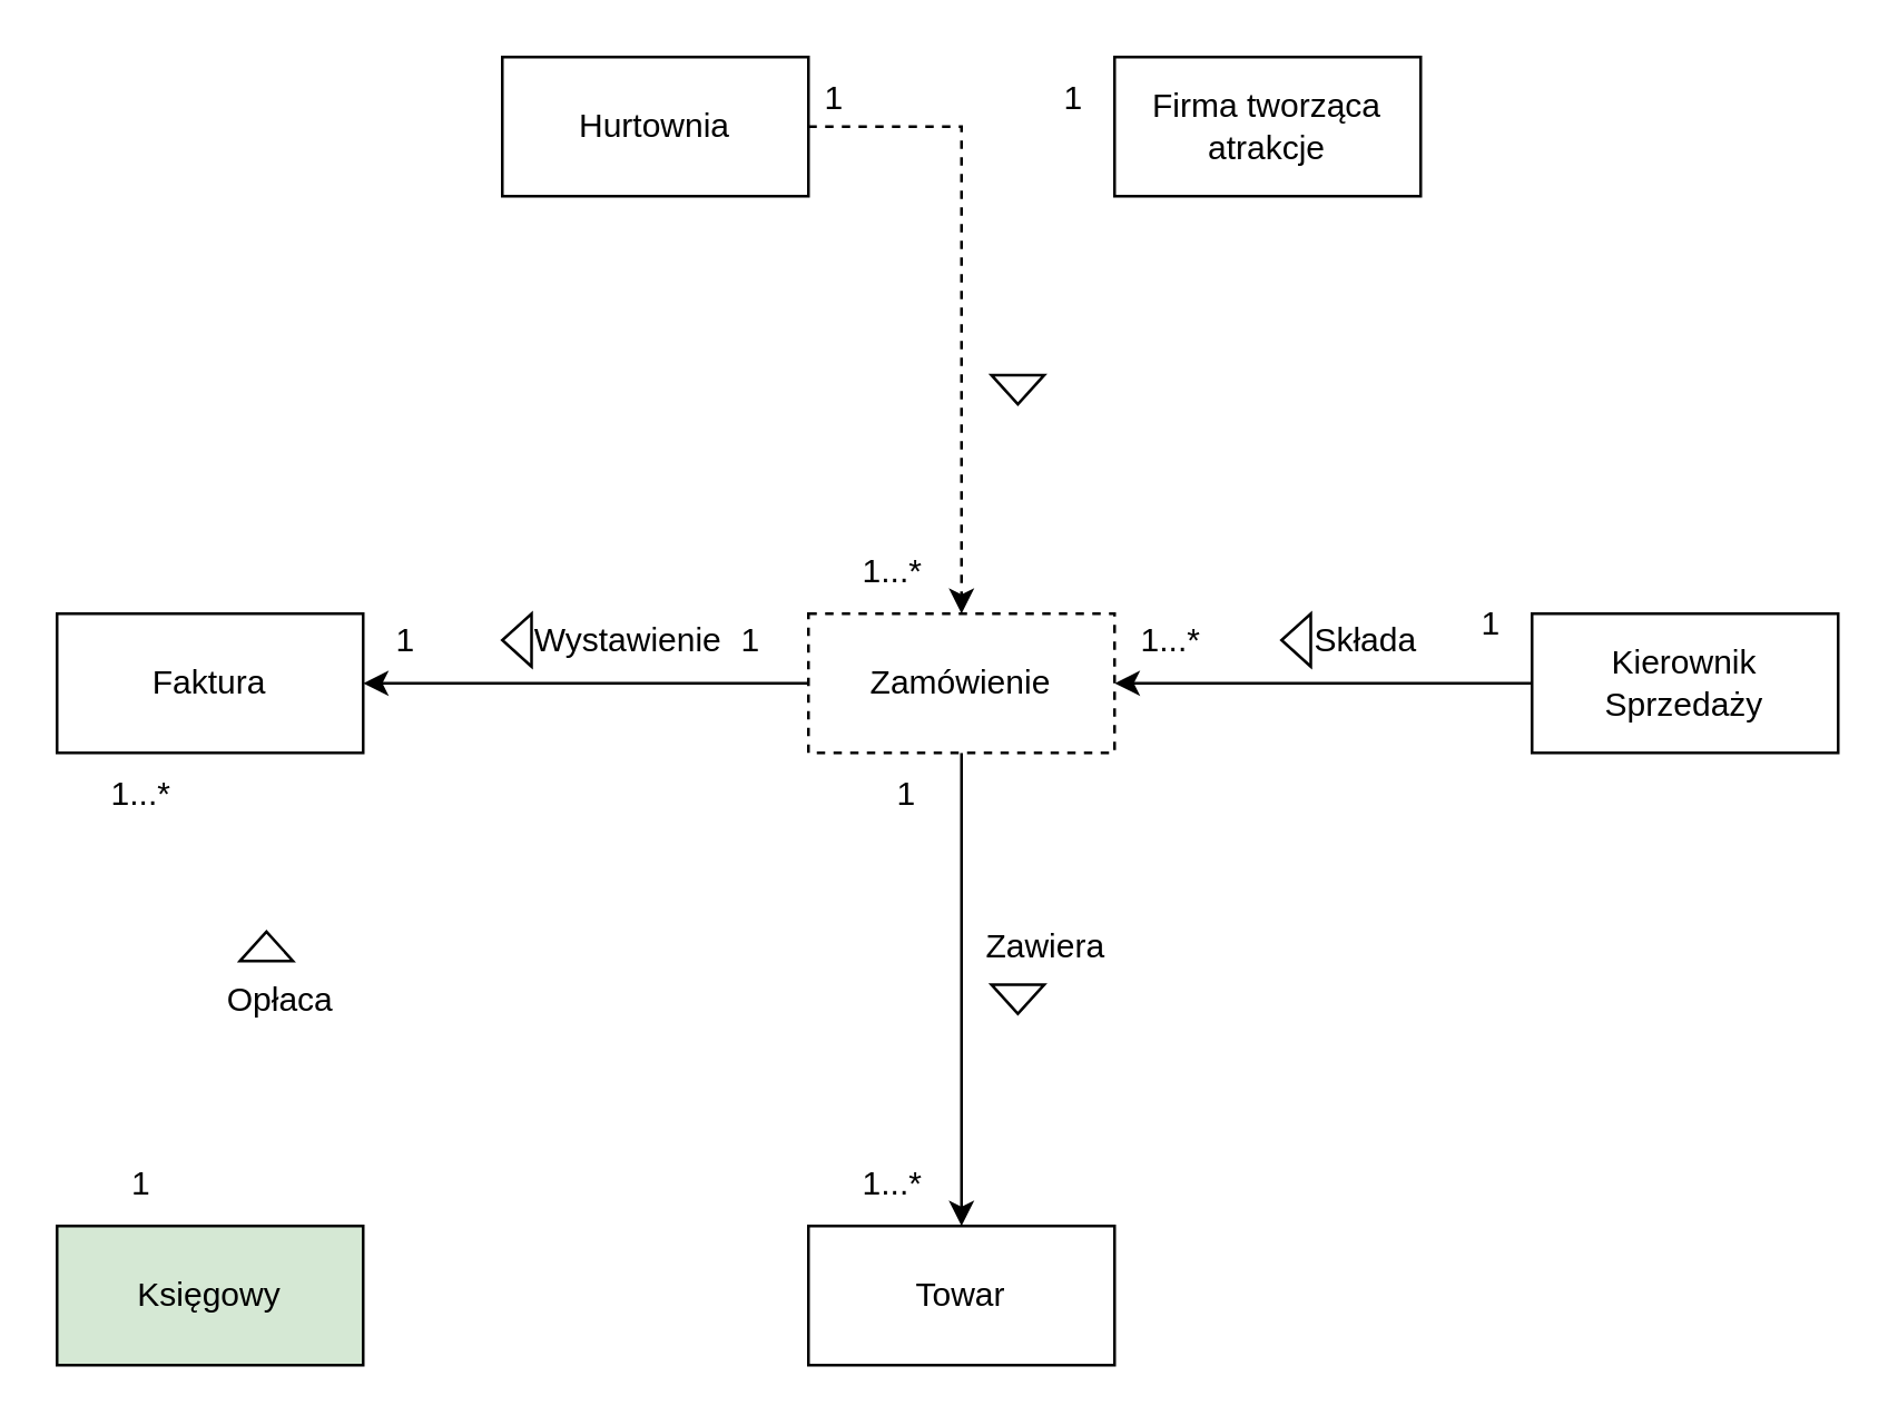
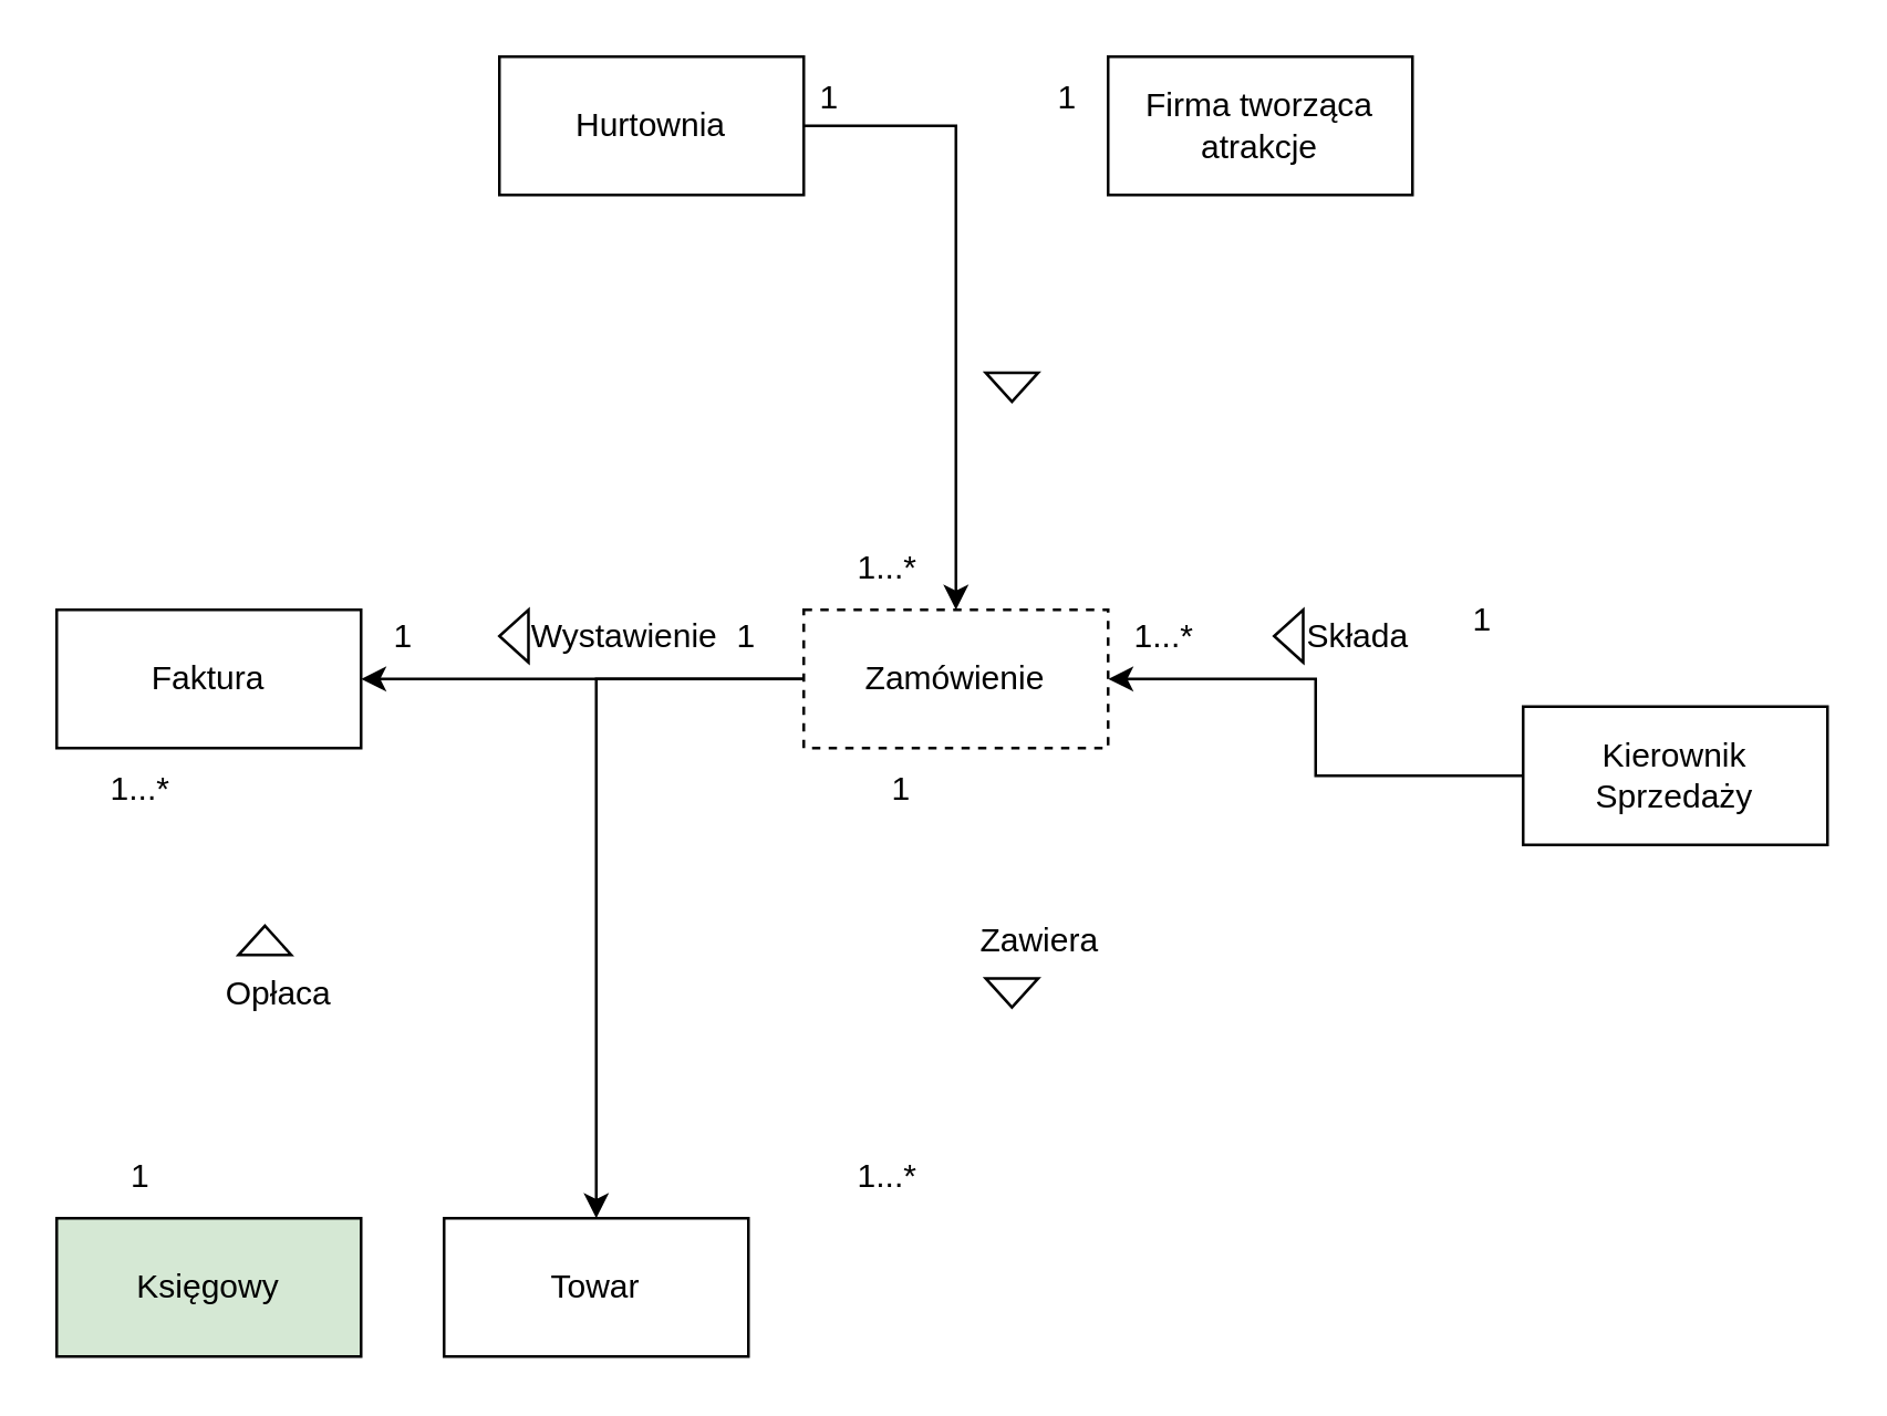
  <mxCell id="0" />
  <mxCell id="1" parent="0" />
- <mxCell id="2" style="edgeStyle=orthogonalEdgeStyle;rounded=0;orthogonalLoop=1;jettySize=auto;html=1;exitX=1;exitY=0.5;exitDx=0;exitDy=0;entryX=0.5;entryY=0;entryDx=0;entryDy=0;dashed=1;" edge="1" parent="1" source="3" target="9"><mxGeometry relative="1" as="geometry" /></mxCell>
+ <mxCell id="2" style="edgeStyle=orthogonalEdgeStyle;rounded=0;orthogonalLoop=1;jettySize=auto;html=1;exitX=1;exitY=0.5;exitDx=0;exitDy=0;entryX=0.5;entryY=0;entryDx=0;entryDy=0;" edge="1" parent="1" source="3" target="9"><mxGeometry relative="1" as="geometry" /></mxCell>
  <mxCell id="3" value="Hurtownia" style="html=1;whiteSpace=wrap;" vertex="1" parent="1"><mxGeometry x="180" y="20" width="110" height="50" as="geometry" /></mxCell>
  <mxCell id="4" style="edgeStyle=orthogonalEdgeStyle;rounded=0;orthogonalLoop=1;jettySize=auto;html=1;entryX=1;entryY=0.5;entryDx=0;entryDy=0;" edge="1" parent="1" source="5" target="9"><mxGeometry relative="1" as="geometry" /></mxCell>
- <mxCell id="5" value="Kierownik Sprzedaży" style="html=1;whiteSpace=wrap;" vertex="1" parent="1"><mxGeometry x="550" y="220" width="110" height="50" as="geometry" /></mxCell>
+ <mxCell id="5" value="Kierownik Sprzedaży" style="html=1;whiteSpace=wrap;" vertex="1" parent="1"><mxGeometry x="550" y="255" width="110" height="50" as="geometry" /></mxCell>
  <mxCell id="6" value="Księgowy" style="html=1;whiteSpace=wrap;fillColor=#d5e8d4;" vertex="1" parent="1"><mxGeometry x="20" y="440" width="110" height="50" as="geometry" /></mxCell>
  <mxCell id="7" style="edgeStyle=orthogonalEdgeStyle;rounded=0;orthogonalLoop=1;jettySize=auto;html=1;entryX=0.5;entryY=0;entryDx=0;entryDy=0;" edge="1" parent="1" source="9" target="10"><mxGeometry relative="1" as="geometry" /></mxCell>
  <mxCell id="8" style="edgeStyle=orthogonalEdgeStyle;rounded=0;orthogonalLoop=1;jettySize=auto;html=1;entryX=1;entryY=0.5;entryDx=0;entryDy=0;" edge="1" parent="1" source="9" target="11"><mxGeometry relative="1" as="geometry" /></mxCell>
  <mxCell id="9" value="Zamówienie" style="html=1;whiteSpace=wrap;dashed=1;" vertex="1" parent="1"><mxGeometry x="290" y="220" width="110" height="50" as="geometry" /></mxCell>
- <mxCell id="10" value="Towar" style="html=1;whiteSpace=wrap;" vertex="1" parent="1"><mxGeometry x="290" y="440" width="110" height="50" as="geometry" /></mxCell>
+ <mxCell id="10" value="Towar" style="html=1;whiteSpace=wrap;" vertex="1" parent="1"><mxGeometry x="160" y="440" width="110" height="50" as="geometry" /></mxCell>
  <mxCell id="11" value="Faktura" style="html=1;whiteSpace=wrap;" vertex="1" parent="1"><mxGeometry x="20" y="220" width="110" height="50" as="geometry" /></mxCell>
  <mxCell id="12" value="" style="triangle;whiteSpace=wrap;html=1;fillColor=light-dark(#FFFFFF,#FFFFFF);fillStyle=solid;rotation=-180;" vertex="1" parent="1"><mxGeometry x="460" y="220" width="10.5" height="19" as="geometry" /></mxCell>
  <mxCell id="13" value="" style="triangle;whiteSpace=wrap;html=1;fillColor=light-dark(#FFFFFF,#FFFFFF);fillStyle=solid;rotation=90;" vertex="1" parent="1"><mxGeometry x="360" y="130" width="10.5" height="19" as="geometry" /></mxCell>
  <mxCell id="14" value="" style="triangle;whiteSpace=wrap;html=1;fillColor=light-dark(#FFFFFF,#FFFFFF);fillStyle=solid;rotation=-90;" vertex="1" parent="1"><mxGeometry x="90" y="330" width="10.5" height="19" as="geometry" /></mxCell>
  <mxCell id="15" value="" style="triangle;whiteSpace=wrap;html=1;fillColor=light-dark(#FFFFFF,#FFFFFF);fillStyle=solid;rotation=-180;" vertex="1" parent="1"><mxGeometry x="180" y="220" width="10.5" height="19" as="geometry" /></mxCell>
  <mxCell id="16" value="" style="triangle;whiteSpace=wrap;html=1;fillColor=light-dark(#FFFFFF,#FFFFFF);fillStyle=solid;rotation=90;" vertex="1" parent="1"><mxGeometry x="360" y="349" width="10.5" height="19" as="geometry" /></mxCell>
  <mxCell id="17" value="1...*" style="text;html=1;align=center;verticalAlign=middle;resizable=0;points=[];autosize=1;strokeColor=none;fillColor=none;" vertex="1" parent="1"><mxGeometry x="300" y="190" width="40" height="30" as="geometry" /></mxCell>
  <mxCell id="18" value="1" style="text;html=1;align=center;verticalAlign=middle;resizable=0;points=[];autosize=1;strokeColor=none;fillColor=none;" vertex="1" parent="1"><mxGeometry x="520" y="209" width="30" height="30" as="geometry" /></mxCell>
  <mxCell id="19" value="1...*" style="text;html=1;align=center;verticalAlign=middle;resizable=0;points=[];autosize=1;strokeColor=none;fillColor=none;" vertex="1" parent="1"><mxGeometry x="400" y="214.5" width="40" height="30" as="geometry" /></mxCell>
  <mxCell id="20" value="1" style="text;html=1;align=center;verticalAlign=middle;resizable=0;points=[];autosize=1;strokeColor=none;fillColor=none;" vertex="1" parent="1"><mxGeometry x="284" y="20" width="30" height="30" as="geometry" /></mxCell>
  <mxCell id="21" value="1" style="text;html=1;align=center;verticalAlign=middle;resizable=0;points=[];autosize=1;strokeColor=none;fillColor=none;" vertex="1" parent="1"><mxGeometry x="310" y="270" width="30" height="30" as="geometry" /></mxCell>
  <mxCell id="22" value="1...*" style="text;html=1;align=center;verticalAlign=middle;resizable=0;points=[];autosize=1;strokeColor=none;fillColor=none;" vertex="1" parent="1"><mxGeometry x="300" y="410" width="40" height="30" as="geometry" /></mxCell>
  <mxCell id="23" value="1" style="text;html=1;align=center;verticalAlign=middle;resizable=0;points=[];autosize=1;strokeColor=none;fillColor=none;" vertex="1" parent="1"><mxGeometry x="254" y="214.5" width="30" height="30" as="geometry" /></mxCell>
  <mxCell id="24" value="1" style="text;html=1;align=center;verticalAlign=middle;resizable=0;points=[];autosize=1;strokeColor=none;fillColor=none;" vertex="1" parent="1"><mxGeometry x="130" y="214.5" width="30" height="30" as="geometry" /></mxCell>
  <mxCell id="25" value="1...*" style="text;html=1;align=center;verticalAlign=middle;resizable=0;points=[];autosize=1;strokeColor=none;fillColor=none;" vertex="1" parent="1"><mxGeometry x="30" y="270" width="40" height="30" as="geometry" /></mxCell>
  <mxCell id="26" value="1" style="text;html=1;align=center;verticalAlign=middle;resizable=0;points=[];autosize=1;strokeColor=none;fillColor=none;" vertex="1" parent="1"><mxGeometry x="35" y="410" width="30" height="30" as="geometry" /></mxCell>
  <mxCell id="27" value="Składa" style="text;html=1;align=center;verticalAlign=middle;resizable=0;points=[];autosize=1;strokeColor=none;fillColor=none;" vertex="1" parent="1"><mxGeometry x="460" y="214.5" width="60" height="30" as="geometry" /></mxCell>
  <mxCell id="28" value="Zawiera" style="text;html=1;align=center;verticalAlign=middle;resizable=0;points=[];autosize=1;strokeColor=none;fillColor=none;" vertex="1" parent="1"><mxGeometry x="340" y="324.5" width="70" height="30" as="geometry" /></mxCell>
  <mxCell id="29" value="Opłaca" style="text;html=1;align=center;verticalAlign=middle;resizable=0;points=[];autosize=1;strokeColor=none;fillColor=none;" vertex="1" parent="1"><mxGeometry x="70" y="343.5" width="60" height="30" as="geometry" /></mxCell>
  <mxCell id="30" value="Wystawienie" style="text;html=1;align=center;verticalAlign=middle;resizable=0;points=[];autosize=1;strokeColor=none;fillColor=none;" vertex="1" parent="1"><mxGeometry x="180" y="214.5" width="90" height="30" as="geometry" /></mxCell>
  <mxCell id="31" value="Firma tworząca atrakcje" style="html=1;whiteSpace=wrap;" vertex="1" parent="1"><mxGeometry x="400" y="20" width="110" height="50" as="geometry" /></mxCell>
  <mxCell id="32" value="1" style="text;html=1;align=center;verticalAlign=middle;resizable=0;points=[];autosize=1;strokeColor=none;fillColor=none;" vertex="1" parent="1"><mxGeometry x="370" y="20" width="30" height="30" as="geometry" /></mxCell>
